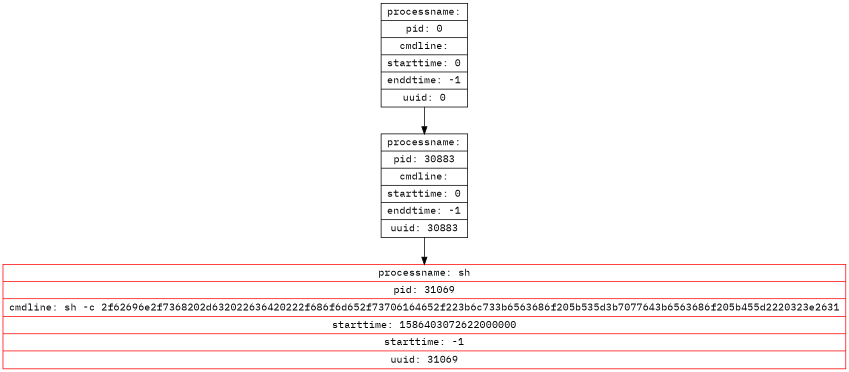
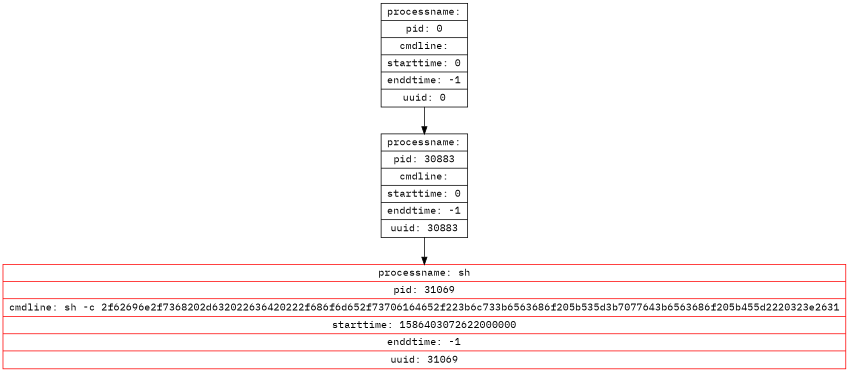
  digraph {
    fontname="IBM Plex Mono"
    node [shape=record fontname="IBM Plex Mono"]
    edge [fontname="IBM Plex Mono"]
-   n1 [color=red label="{<head>processname: sh | pid: 31069 | cmdline: sh -c 2f62696e2f7368202d632022636420222f686f6d652f73706164652f223b6c733b6563686f205b535d3b7077643b6563686f205b455d2220323e2631 | starttime: 1586403072622000000 | starttime: -1 | uuid: 31069}"]
+   n1 [color=red label="{<head>processname: sh | pid: 31069 | cmdline: sh -c 2f62696e2f7368202d632022636420222f686f6d652f73706164652f223b6c733b6563686f205b535d3b7077643b6563686f205b455d2220323e2631 | starttime: 1586403072622000000 | enddtime: -1 | uuid: 31069}"]
    n2 [label="{<head>processname:  | pid: 30883 | cmdline:  | starttime: 0 | enddtime: -1 | uuid: 30883}"]
    n3 [label="{<head>processname:  | pid: 0 | cmdline:  | starttime: 0 | enddtime: -1 | uuid: 0}"]
    n2 -> n1
    n3 -> n2
  }
